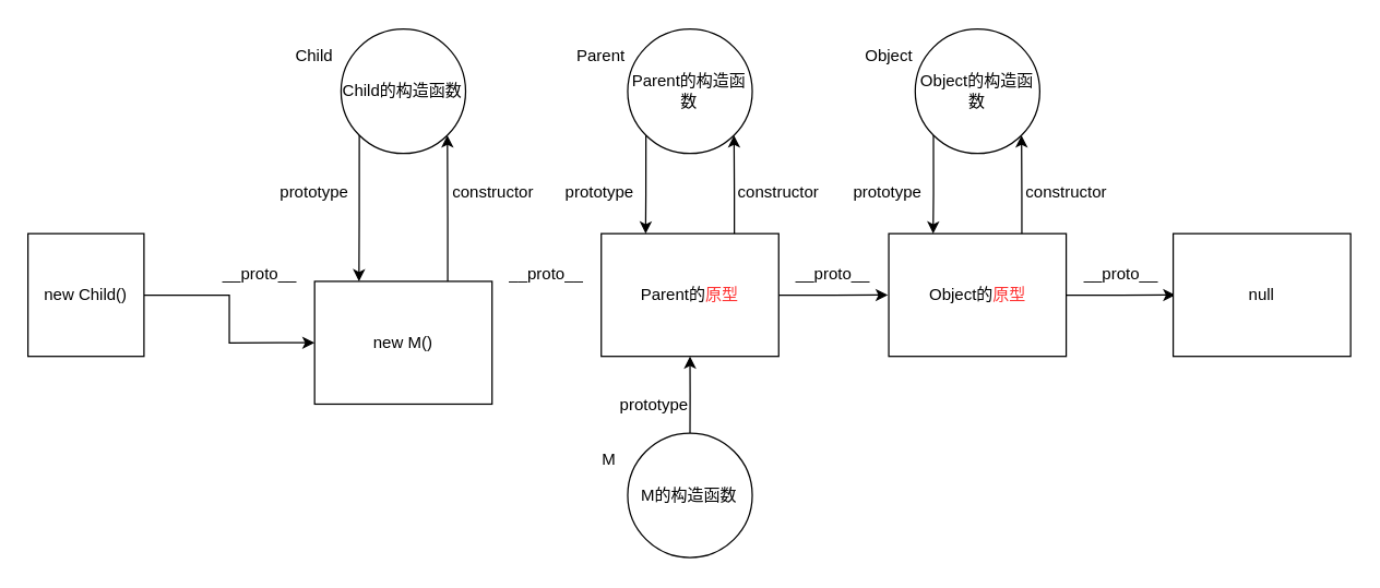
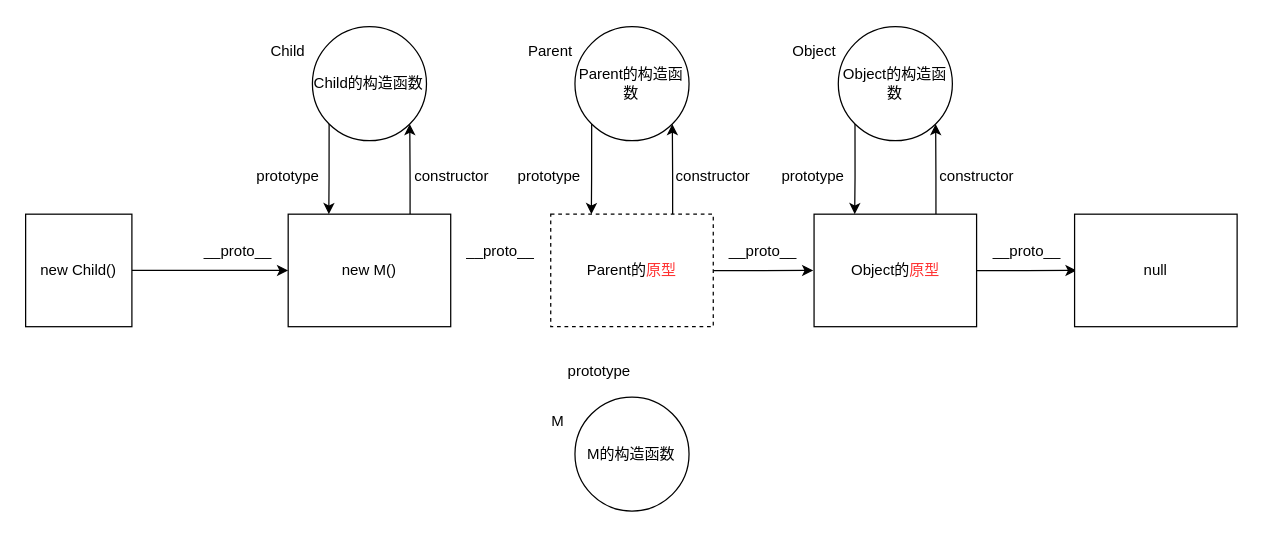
  <mxCell id="0" />
  <mxCell id="1" parent="0" />
  <mxCell id="2" style="edgeStyle=orthogonalEdgeStyle;rounded=0;orthogonalLoop=1;jettySize=auto;html=1;exitX=0;exitY=1;exitDx=0;exitDy=0;entryX=0.25;entryY=0;entryDx=0;entryDy=0;" edge="1" parent="1" source="3" target="9"><mxGeometry relative="1" as="geometry" /></mxCell>
  <mxCell id="3" value="&lt;span&gt;Child的构造函数&lt;/span&gt;" style="ellipse;whiteSpace=wrap;html=1;aspect=fixed;" vertex="1" parent="1"><mxGeometry x="249.38" y="20.75" width="91.25" height="91.25" as="geometry" /></mxCell>
  <mxCell id="4" value="Child" style="text;html=1;strokeColor=none;fillColor=none;align=center;verticalAlign=middle;whiteSpace=wrap;rounded=0;" vertex="1" parent="1"><mxGeometry x="210" y="30.75" width="40" height="20" as="geometry" /></mxCell>
  <mxCell id="5" value="prototype" style="text;html=1;strokeColor=none;fillColor=none;align=center;verticalAlign=middle;whiteSpace=wrap;rounded=0;" vertex="1" parent="1"><mxGeometry x="210" y="130.75" width="40" height="20" as="geometry" /></mxCell>
  <mxCell id="6" style="edgeStyle=orthogonalEdgeStyle;rounded=0;orthogonalLoop=1;jettySize=auto;html=1;entryX=0;entryY=0.5;entryDx=0;entryDy=0;" edge="1" parent="1" source="7" target="9"><mxGeometry relative="1" as="geometry" /></mxCell>
  <mxCell id="7" value="new Child()" style="rounded=0;whiteSpace=wrap;html=1;" vertex="1" parent="1"><mxGeometry x="20" y="170.75" width="85" height="90" as="geometry" /></mxCell>
  <mxCell id="8" style="edgeStyle=orthogonalEdgeStyle;rounded=0;orthogonalLoop=1;jettySize=auto;html=1;exitX=0.75;exitY=0;exitDx=0;exitDy=0;entryX=1;entryY=1;entryDx=0;entryDy=0;" edge="1" parent="1" source="9" target="3"><mxGeometry relative="1" as="geometry" /></mxCell>
- <mxCell id="9" value="new M()" style="rounded=0;whiteSpace=wrap;html=1;" vertex="1" parent="1"><mxGeometry x="230" y="205.75" width="130" height="90" as="geometry" /></mxCell>
+ <mxCell id="9" value="new M()" style="rounded=0;whiteSpace=wrap;html=1;" vertex="1" parent="1"><mxGeometry x="230" y="170.75" width="130" height="90" as="geometry" /></mxCell>
  <mxCell id="10" style="edgeStyle=orthogonalEdgeStyle;rounded=0;orthogonalLoop=1;jettySize=auto;html=1;" edge="1" parent="1" source="12"><mxGeometry relative="1" as="geometry"><mxPoint x="650" y="215.75" as="targetPoint" /></mxGeometry></mxCell>
  <mxCell id="11" style="edgeStyle=orthogonalEdgeStyle;rounded=0;orthogonalLoop=1;jettySize=auto;html=1;exitX=0.75;exitY=0;exitDx=0;exitDy=0;entryX=1;entryY=1;entryDx=0;entryDy=0;" edge="1" parent="1" source="12" target="17"><mxGeometry relative="1" as="geometry" /></mxCell>
- <mxCell id="12" value="Parent的&lt;font color=&quot;#ff3333&quot;&gt;原型&lt;/font&gt;" style="rounded=0;whiteSpace=wrap;html=1;" vertex="1" parent="1"><mxGeometry x="440" y="170.75" width="130" height="90" as="geometry" /></mxCell>
+ <mxCell id="12" value="Parent的&lt;font color=&quot;#ff3333&quot;&gt;原型&lt;/font&gt;" style="rounded=0;whiteSpace=wrap;html=1;dashed=1;" vertex="1" parent="1"><mxGeometry x="440" y="170.75" width="130" height="90" as="geometry" /></mxCell>
  <mxCell id="13" value="__proto__" style="text;html=1;strokeColor=none;fillColor=none;align=center;verticalAlign=middle;whiteSpace=wrap;rounded=0;" vertex="1" parent="1"><mxGeometry x="170" y="190.75" width="40" height="20" as="geometry" /></mxCell>
  <mxCell id="14" value="__proto__" style="text;html=1;strokeColor=none;fillColor=none;align=center;verticalAlign=middle;whiteSpace=wrap;rounded=0;" vertex="1" parent="1"><mxGeometry x="380" y="190.75" width="40" height="20" as="geometry" /></mxCell>
  <mxCell id="15" value="__proto__" style="text;html=1;strokeColor=none;fillColor=none;align=center;verticalAlign=middle;whiteSpace=wrap;rounded=0;" vertex="1" parent="1"><mxGeometry x="590" y="190.75" width="40" height="20" as="geometry" /></mxCell>
  <mxCell id="16" style="edgeStyle=orthogonalEdgeStyle;rounded=0;orthogonalLoop=1;jettySize=auto;html=1;exitX=0;exitY=1;exitDx=0;exitDy=0;entryX=0.25;entryY=0;entryDx=0;entryDy=0;" edge="1" parent="1" source="17" target="12"><mxGeometry relative="1" as="geometry" /></mxCell>
  <mxCell id="17" value="Parent的构造函数" style="ellipse;whiteSpace=wrap;html=1;aspect=fixed;" vertex="1" parent="1"><mxGeometry x="459.38" y="20.75" width="91.25" height="91.25" as="geometry" /></mxCell>
  <mxCell id="18" value="Parent" style="text;html=1;strokeColor=none;fillColor=none;align=center;verticalAlign=middle;whiteSpace=wrap;rounded=0;" vertex="1" parent="1"><mxGeometry x="420" y="30.75" width="40" height="20" as="geometry" /></mxCell>
  <mxCell id="19" value="constructor" style="text;html=1;strokeColor=none;fillColor=none;align=center;verticalAlign=middle;whiteSpace=wrap;rounded=0;" vertex="1" parent="1"><mxGeometry x="550" y="130.75" width="40" height="20" as="geometry" /></mxCell>
  <mxCell id="20" value="prototype" style="text;html=1;strokeColor=none;fillColor=none;align=center;verticalAlign=middle;whiteSpace=wrap;rounded=0;" vertex="1" parent="1"><mxGeometry x="419.38" y="130.75" width="40" height="20" as="geometry" /></mxCell>
  <mxCell id="21" style="edgeStyle=orthogonalEdgeStyle;rounded=0;orthogonalLoop=1;jettySize=auto;html=1;" edge="1" parent="1" source="23"><mxGeometry relative="1" as="geometry"><mxPoint x="860.62" y="215.75" as="targetPoint" /></mxGeometry></mxCell>
  <mxCell id="22" style="edgeStyle=orthogonalEdgeStyle;rounded=0;orthogonalLoop=1;jettySize=auto;html=1;exitX=0.75;exitY=0;exitDx=0;exitDy=0;entryX=1;entryY=1;entryDx=0;entryDy=0;" edge="1" parent="1" source="23" target="26"><mxGeometry relative="1" as="geometry" /></mxCell>
  <mxCell id="23" value="Object的&lt;font color=&quot;#ff3333&quot;&gt;原型&lt;/font&gt;" style="rounded=0;whiteSpace=wrap;html=1;" vertex="1" parent="1"><mxGeometry x="650.62" y="170.75" width="130" height="90" as="geometry" /></mxCell>
  <mxCell id="24" value="__proto__" style="text;html=1;strokeColor=none;fillColor=none;align=center;verticalAlign=middle;whiteSpace=wrap;rounded=0;" vertex="1" parent="1"><mxGeometry x="800.62" y="190.75" width="40" height="20" as="geometry" /></mxCell>
  <mxCell id="25" style="edgeStyle=orthogonalEdgeStyle;rounded=0;orthogonalLoop=1;jettySize=auto;html=1;exitX=0;exitY=1;exitDx=0;exitDy=0;entryX=0.25;entryY=0;entryDx=0;entryDy=0;" edge="1" parent="1" source="26" target="23"><mxGeometry relative="1" as="geometry" /></mxCell>
  <mxCell id="26" value="Object的构造函数" style="ellipse;whiteSpace=wrap;html=1;aspect=fixed;" vertex="1" parent="1"><mxGeometry x="670" y="20.75" width="91.25" height="91.25" as="geometry" /></mxCell>
  <mxCell id="27" value="Object" style="text;html=1;strokeColor=none;fillColor=none;align=center;verticalAlign=middle;whiteSpace=wrap;rounded=0;" vertex="1" parent="1"><mxGeometry x="630.62" y="30.75" width="40" height="20" as="geometry" /></mxCell>
  <mxCell id="28" value="constructor" style="text;html=1;strokeColor=none;fillColor=none;align=center;verticalAlign=middle;whiteSpace=wrap;rounded=0;" vertex="1" parent="1"><mxGeometry x="760.62" y="130.75" width="40" height="20" as="geometry" /></mxCell>
  <mxCell id="29" value="prototype" style="text;html=1;strokeColor=none;fillColor=none;align=center;verticalAlign=middle;whiteSpace=wrap;rounded=0;" vertex="1" parent="1"><mxGeometry x="630" y="130.75" width="40" height="20" as="geometry" /></mxCell>
  <mxCell id="30" value="null" style="rounded=0;whiteSpace=wrap;html=1;" vertex="1" parent="1"><mxGeometry x="859" y="170.75" width="130" height="90" as="geometry" /></mxCell>
  <mxCell id="31" value="constructor" style="text;html=1;strokeColor=none;fillColor=none;align=center;verticalAlign=middle;whiteSpace=wrap;rounded=0;" vertex="1" parent="1"><mxGeometry x="340.63" y="130.75" width="40" height="20" as="geometry" /></mxCell>
- <mxCell id="32" style="edgeStyle=orthogonalEdgeStyle;rounded=0;orthogonalLoop=1;jettySize=auto;html=1;entryX=0.5;entryY=1;entryDx=0;entryDy=0;" edge="1" parent="1" source="33" target="12"><mxGeometry relative="1" as="geometry" /></mxCell>
  <mxCell id="33" value="&lt;span&gt;M的构造函数&lt;/span&gt;" style="ellipse;whiteSpace=wrap;html=1;aspect=fixed;" vertex="1" parent="1"><mxGeometry x="459.37" y="317" width="91.25" height="91.25" as="geometry" /></mxCell>
  <mxCell id="34" value="M" style="text;html=1;strokeColor=none;fillColor=none;align=center;verticalAlign=middle;whiteSpace=wrap;rounded=0;" vertex="1" parent="1"><mxGeometry x="426" y="327" width="40" height="20" as="geometry" /></mxCell>
  <mxCell id="35" value="prototype" style="text;html=1;strokeColor=none;fillColor=none;align=center;verticalAlign=middle;whiteSpace=wrap;rounded=0;" vertex="1" parent="1"><mxGeometry x="459.37" y="287" width="40" height="20" as="geometry" /></mxCell>
